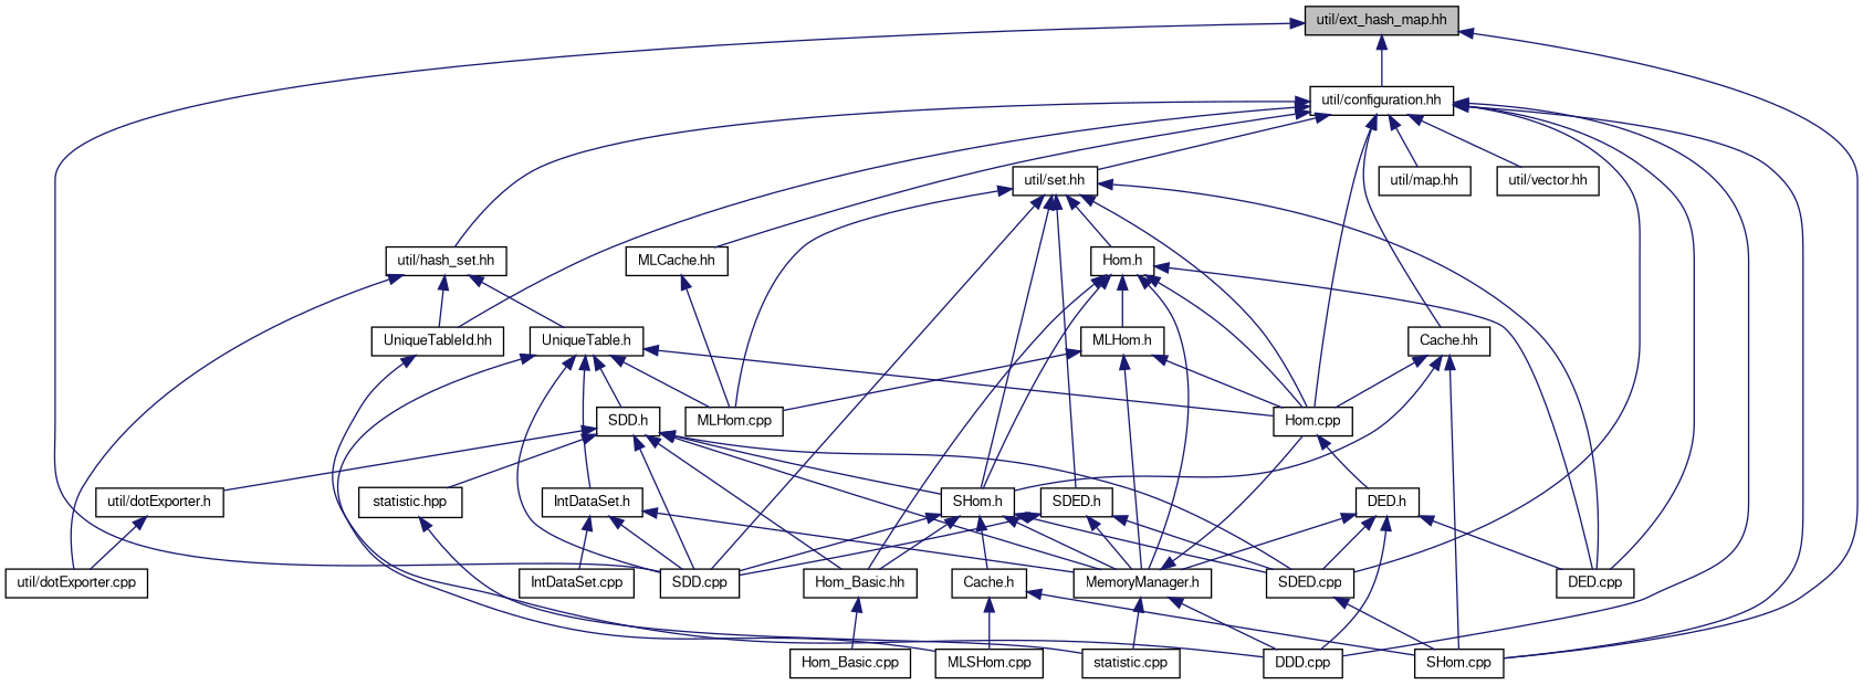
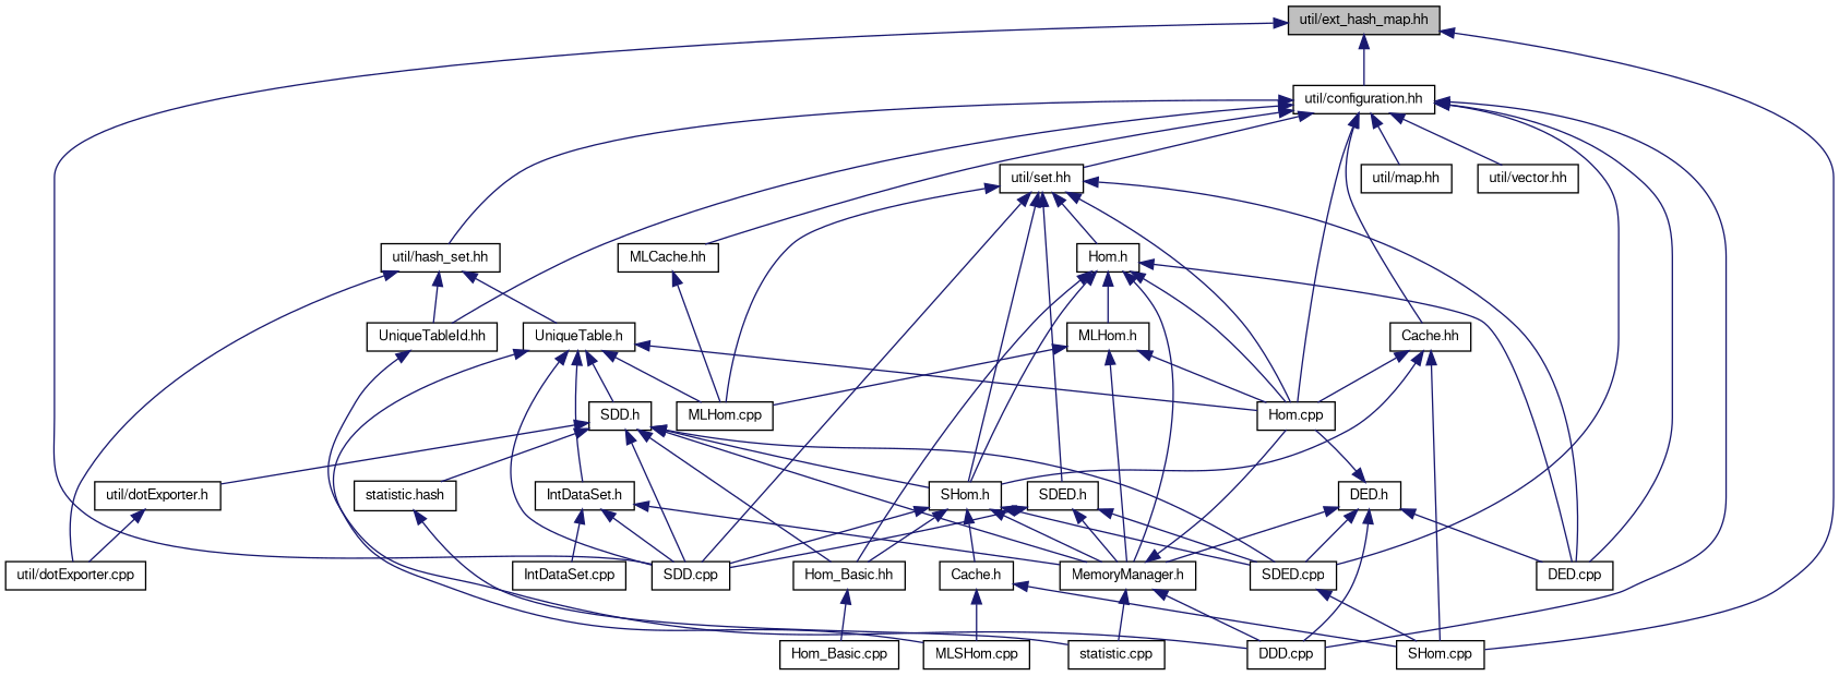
  digraph {
    node [color=black fillcolor=white fontname=FreeSans fontsize=10 shape=record style=filled]
    edge [color=midnightblue dir=back fontname=FreeSans fontsize=10 labelfontname=FreeSans labelfontsize=10 style=solid]
    n1 [fillcolor=grey75 fontcolor=black height=0.2 label="util/ext_hash_map.hh" width=0.4]
    n2 [height=0.2 label="SDD.cpp" width=0.4]
    n3 [height=0.2 label="SHom.cpp" width=0.4]
    n4 [height=0.2 label="util/configuration.hh" width=0.4]
    n5 [height=0.2 label="Cache.hh" width=0.4]
    n6 [height=0.2 label="Hom.cpp" width=0.4]
    n7 [height=0.2 label="DDD.cpp" width=0.4]
    n8 [height=0.2 label="SDED.cpp" width=0.4]
    n9 [height=0.2 label="DED.cpp" width=0.4]
    n10 [height=0.2 label="MLCache.hh" width=0.4]
    n11 [height=0.2 label="UniqueTableId.hh" width=0.4]
    n12 [height=0.2 label="util/hash_set.hh" width=0.4]
    n13 [height=0.2 label="util/map.hh" width=0.4]
    n14 [height=0.2 label="util/set.hh" width=0.4]
    n15 [height=0.2 label="util/vector.hh" width=0.4]
    n16 [height=0.2 label="SHom.h" width=0.4]
    n17 [height=0.2 label="MLHom.cpp" width=0.4]
    n18 [height=0.2 label="UniqueTable.h" width=0.4]
    n19 [height=0.2 label="util/dotExporter.cpp" width=0.4]
    n20 [height=0.2 label="Hom.h" width=0.4]
    n21 [height=0.2 label="SDED.h" width=0.4]
    n22 [height=0.2 label="MemoryManager.h" width=0.4]
    n23 [height=0.2 label="Hom_Basic.hh" width=0.4]
    n24 [height=0.2 label="Cache.h" width=0.4]
    n25 [height=0.2 label="statistic.cpp" width=0.4]
    n26 [height=0.2 label="Hom_Basic.cpp" width=0.4]
    n27 [height=0.2 label="MLSHom.cpp" width=0.4]
    n28 [height=0.2 label="IntDataSet.h" width=0.4]
    n29 [height=0.2 label="SDD.h" width=0.4]
    n30 [height=0.2 label="IntDataSet.cpp" width=0.4]
-   n31 [height=0.2 label="statistic.hpp" width=0.4]
+   n31 [height=0.2 label="statistic.hash" width=0.4]
    n32 [height=0.2 label="util/dotExporter.h" width=0.4]
    n33 [height=0.2 label="MLHom.h" width=0.4]
    n34 [height=0.2 label="DED.h" width=0.4]
    n1 -> n2
    n1 -> n3
    n1 -> n4
-   n4 -> n3
    n4 -> n5
    n4 -> n6
    n4 -> n7
    n4 -> n8
    n4 -> n9
    n4 -> n10
    n4 -> n11
    n4 -> n12
    n4 -> n13
    n4 -> n14
    n4 -> n15
    n5 -> n3
    n5 -> n6
    n5 -> n16
    n8 -> n3
    n10 -> n17
    n11 -> n7
    n12 -> n11
    n12 -> n18
    n12 -> n19
    n14 -> n2
    n14 -> n6
    n14 -> n9
    n14 -> n16
    n14 -> n17
    n14 -> n20
    n14 -> n21
    n16 -> n2
    n16 -> n8
    n16 -> n22
    n16 -> n23
    n16 -> n24
    n18 -> n2
    n18 -> n6
    n18 -> n17
    n18 -> n27
    n18 -> n28
    n18 -> n29
    n20 -> n6
    n20 -> n9
    n20 -> n16
    n20 -> n22
    n20 -> n23
    n20 -> n33
    n21 -> n2
    n21 -> n8
    n21 -> n22
    n22 -> n6
    n22 -> n7
    n22 -> n25
    n23 -> n26
    n24 -> n3
    n24 -> n27
    n28 -> n2
    n28 -> n22
    n28 -> n30
    n29 -> n2
    n29 -> n8
    n29 -> n16
    n29 -> n22
    n29 -> n23
    n29 -> n31
    n29 -> n32
    n31 -> n25
    n32 -> n19
    n33 -> n6
    n33 -> n17
    n33 -> n22
-   n6 -> n34
+   n34 -> n6
    n34 -> n7
    n34 -> n8
    n34 -> n9
    n34 -> n22
  }
